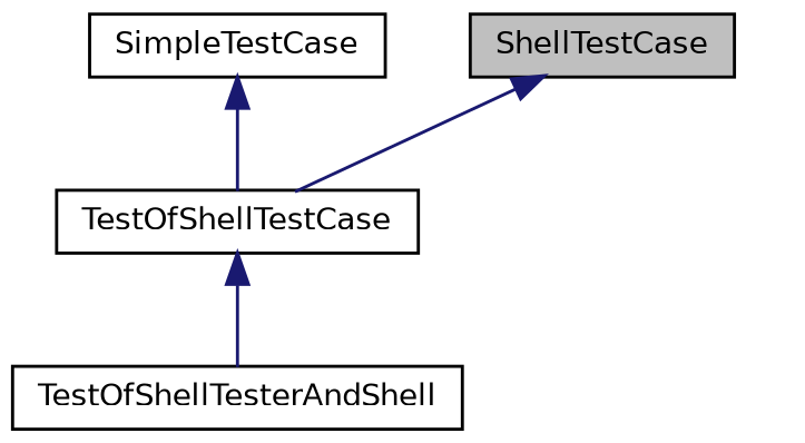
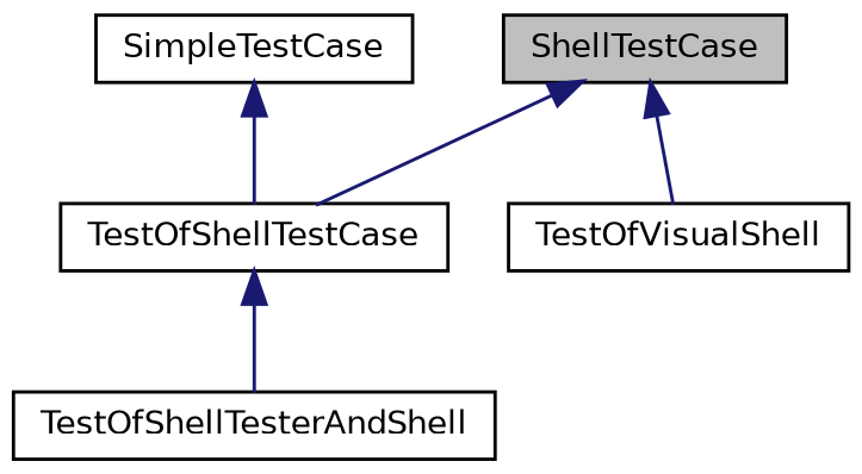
  digraph {
    node [color=black fillcolor=white fontname=Helvetica fontsize=10 shape=record style=filled]
    edge [color=midnightblue dir=back fontname=Helvetica fontsize=10 labelfontname=Helvetica labelfontsize=10 style=solid]
    n1 [fillcolor=grey75 fontcolor=black height=0.2 label=ShellTestCase width=0.4]
    n2 [height=0.2 label=TestOfShellTestCase width=0.4]
+   n3 [height=0.2 label=TestOfVisualShell width=0.4]
    n4 [height=0.2 label=TestOfShellTesterAndShell width=0.4]
    n5 [height=0.2 label=SimpleTestCase width=0.4]
    n1 -> n2
+   n1 -> n3
    n2 -> n4
    n5 -> n2
  }
